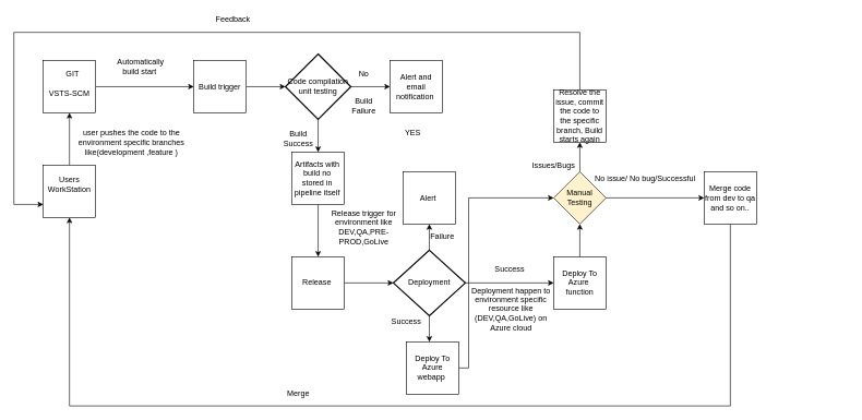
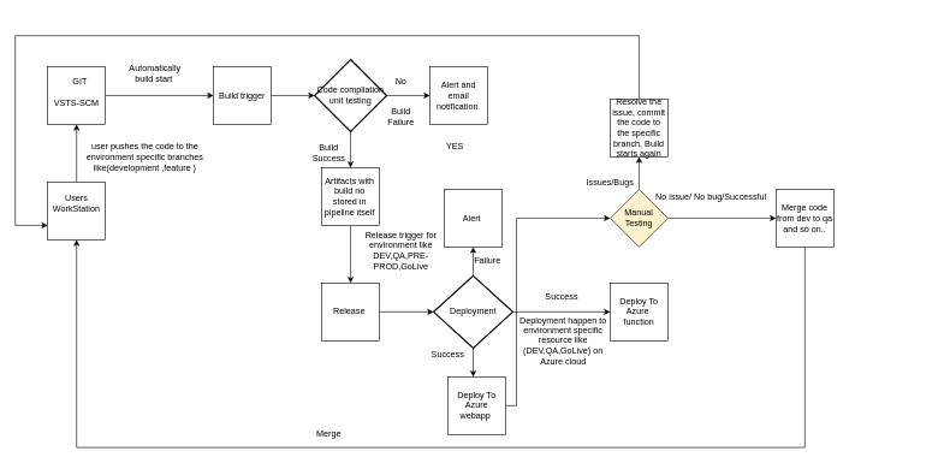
  <mxCell id="0" />
  <mxCell id="1" parent="0" />
  <mxCell id="2" value="" style="edgeStyle=orthogonalEdgeStyle;rounded=0;orthogonalLoop=1;jettySize=auto;html=1;" parent="1" source="3" target="5" edge="1"><mxGeometry relative="1" as="geometry" /></mxCell>
  <mxCell id="3" value="" style="whiteSpace=wrap;html=1;aspect=fixed;" parent="1" vertex="1"><mxGeometry x="65" y="92" width="80" height="80" as="geometry" /></mxCell>
  <mxCell id="4" value="" style="edgeStyle=orthogonalEdgeStyle;rounded=0;orthogonalLoop=1;jettySize=auto;html=1;" parent="1" source="5" target="15" edge="1"><mxGeometry relative="1" as="geometry" /></mxCell>
  <mxCell id="5" value="Build trigger" style="whiteSpace=wrap;html=1;aspect=fixed;" parent="1" vertex="1"><mxGeometry x="295" y="92" width="80" height="80" as="geometry" /></mxCell>
  <mxCell id="6" value="" style="edgeStyle=orthogonalEdgeStyle;rounded=0;orthogonalLoop=1;jettySize=auto;html=1;" parent="1" source="7" target="3" edge="1"><mxGeometry relative="1" as="geometry" /></mxCell>
  <mxCell id="7" value="" style="whiteSpace=wrap;html=1;aspect=fixed;" parent="1" vertex="1"><mxGeometry x="65" y="252" width="80" height="80" as="geometry" /></mxCell>
  <mxCell id="8" value="Users WorkStation" style="text;html=1;strokeColor=none;fillColor=none;align=center;verticalAlign=middle;whiteSpace=wrap;rounded=0;" parent="1" vertex="1"><mxGeometry x="85" y="272" width="40" height="20" as="geometry" /></mxCell>
  <mxCell id="9" value="GIT" style="text;html=1;strokeColor=none;fillColor=none;align=center;verticalAlign=middle;whiteSpace=wrap;rounded=0;" parent="1" vertex="1"><mxGeometry x="90" y="102" width="40" height="20" as="geometry" /></mxCell>
  <mxCell id="10" value="VSTS-SCM" style="text;html=1;strokeColor=none;fillColor=none;align=center;verticalAlign=middle;whiteSpace=wrap;rounded=0;" parent="1" vertex="1"><mxGeometry x="70" y="132" width="70" height="20" as="geometry" /></mxCell>
  <mxCell id="11" value="user pushes the code to the environment specific branches like(development ,feature )" style="text;html=1;strokeColor=none;fillColor=none;align=center;verticalAlign=middle;whiteSpace=wrap;rounded=0;" parent="1" vertex="1"><mxGeometry x="105" y="192" width="190" height="50" as="geometry" /></mxCell>
  <mxCell id="12" value="Automatically build start&amp;nbsp;" style="text;html=1;strokeColor=none;fillColor=none;align=center;verticalAlign=middle;whiteSpace=wrap;rounded=0;" parent="1" vertex="1"><mxGeometry x="174" y="82" width="80" height="37" as="geometry" /></mxCell>
  <mxCell id="13" value="" style="edgeStyle=orthogonalEdgeStyle;rounded=0;orthogonalLoop=1;jettySize=auto;html=1;" parent="1" source="15" target="16" edge="1"><mxGeometry relative="1" as="geometry" /></mxCell>
  <mxCell id="14" value="" style="edgeStyle=orthogonalEdgeStyle;rounded=0;orthogonalLoop=1;jettySize=auto;html=1;" parent="1" source="15" target="21" edge="1"><mxGeometry relative="1" as="geometry" /></mxCell>
  <mxCell id="15" value="Code compilation unit testing" style="strokeWidth=2;html=1;shape=mxgraph.flowchart.decision;whiteSpace=wrap;" parent="1" vertex="1"><mxGeometry x="435" y="82" width="100" height="100" as="geometry" /></mxCell>
  <mxCell id="16" value="" style="whiteSpace=wrap;html=1;aspect=fixed;" parent="1" vertex="1"><mxGeometry x="595" y="92" width="80" height="80" as="geometry" /></mxCell>
  <mxCell id="17" value="No" style="text;html=1;strokeColor=none;fillColor=none;align=center;verticalAlign=middle;whiteSpace=wrap;rounded=0;" parent="1" vertex="1"><mxGeometry x="535" y="102" width="40" height="20" as="geometry" /></mxCell>
  <mxCell id="18" value="Alert and email notification&amp;nbsp;" style="text;html=1;strokeColor=none;fillColor=none;align=center;verticalAlign=middle;whiteSpace=wrap;rounded=0;" parent="1" vertex="1"><mxGeometry x="615" y="122" width="40" height="20" as="geometry" /></mxCell>
  <mxCell id="19" value="Build Failure" style="text;html=1;strokeColor=none;fillColor=none;align=center;verticalAlign=middle;whiteSpace=wrap;rounded=0;" parent="1" vertex="1"><mxGeometry x="535" y="152" width="40" height="20" as="geometry" /></mxCell>
  <mxCell id="20" value="" style="edgeStyle=orthogonalEdgeStyle;rounded=0;orthogonalLoop=1;jettySize=auto;html=1;" parent="1" source="21" target="23" edge="1"><mxGeometry relative="1" as="geometry" /></mxCell>
  <mxCell id="21" value="" style="whiteSpace=wrap;html=1;aspect=fixed;" parent="1" vertex="1"><mxGeometry x="445" y="232" width="80" height="80" as="geometry" /></mxCell>
  <mxCell id="22" value="" style="edgeStyle=orthogonalEdgeStyle;rounded=0;orthogonalLoop=1;jettySize=auto;html=1;" parent="1" source="23" target="31" edge="1"><mxGeometry relative="1" as="geometry" /></mxCell>
  <mxCell id="23" value="Release&amp;nbsp;" style="whiteSpace=wrap;html=1;aspect=fixed;" parent="1" vertex="1"><mxGeometry x="445" y="392" width="80" height="80" as="geometry" /></mxCell>
  <mxCell id="24" value="YES" style="text;html=1;strokeColor=none;fillColor=none;align=center;verticalAlign=middle;whiteSpace=wrap;rounded=0;" parent="1" vertex="1"><mxGeometry x="610" y="192" width="40" height="20" as="geometry" /></mxCell>
  <mxCell id="25" value="Build Success" style="text;html=1;strokeColor=none;fillColor=none;align=center;verticalAlign=middle;whiteSpace=wrap;rounded=0;" parent="1" vertex="1"><mxGeometry x="435" y="202" width="40" height="20" as="geometry" /></mxCell>
  <mxCell id="26" value="Artifacts with build no stored in pipeline itself" style="text;html=1;strokeColor=none;fillColor=none;align=center;verticalAlign=middle;whiteSpace=wrap;rounded=0;" parent="1" vertex="1"><mxGeometry x="444" y="242" width="80" height="60" as="geometry" /></mxCell>
  <mxCell id="27" value="Release trigger for environment like DEV,QA,PRE-PROD,GoLive" style="text;html=1;strokeColor=none;fillColor=none;align=center;verticalAlign=middle;whiteSpace=wrap;rounded=0;" parent="1" vertex="1"><mxGeometry x="490" y="312" width="130" height="70" as="geometry" /></mxCell>
  <mxCell id="28" value="" style="edgeStyle=orthogonalEdgeStyle;rounded=0;orthogonalLoop=1;jettySize=auto;html=1;" parent="1" source="31" target="32" edge="1"><mxGeometry relative="1" as="geometry" /></mxCell>
  <mxCell id="29" value="" style="edgeStyle=orthogonalEdgeStyle;rounded=0;orthogonalLoop=1;jettySize=auto;html=1;" parent="1" source="31" target="35" edge="1"><mxGeometry relative="1" as="geometry" /></mxCell>
  <mxCell id="30" value="" style="edgeStyle=orthogonalEdgeStyle;rounded=0;orthogonalLoop=1;jettySize=auto;html=1;" edge="1" parent="1" source="31"><mxGeometry relative="1" as="geometry"><mxPoint x="655" y="522" as="targetPoint" /></mxGeometry></mxCell>
  <mxCell id="31" value="Deployment&lt;br&gt;" style="strokeWidth=2;html=1;shape=mxgraph.flowchart.decision;whiteSpace=wrap;" parent="1" vertex="1"><mxGeometry x="600" y="382" width="110" height="100" as="geometry" /></mxCell>
  <mxCell id="32" value="Alert&amp;nbsp;" style="whiteSpace=wrap;html=1;aspect=fixed;" parent="1" vertex="1"><mxGeometry x="615" y="262" width="80" height="80" as="geometry" /></mxCell>
  <mxCell id="33" value="Failure" style="text;html=1;strokeColor=none;fillColor=none;align=center;verticalAlign=middle;whiteSpace=wrap;rounded=0;" parent="1" vertex="1"><mxGeometry x="655" y="352" width="40" height="20" as="geometry" /></mxCell>
- <mxCell id="34" value="" style="edgeStyle=orthogonalEdgeStyle;rounded=0;orthogonalLoop=1;jettySize=auto;html=1;" parent="1" source="35" target="40" edge="1"><mxGeometry relative="1" as="geometry" /></mxCell>
  <mxCell id="35" value="Deploy To Azure&amp;nbsp; function" style="whiteSpace=wrap;html=1;aspect=fixed;direction=south;" parent="1" vertex="1"><mxGeometry x="845" y="392" width="80" height="80" as="geometry" /></mxCell>
  <mxCell id="36" value="Success" style="text;html=1;strokeColor=none;fillColor=none;align=center;verticalAlign=middle;whiteSpace=wrap;rounded=0;" parent="1" vertex="1"><mxGeometry x="757.5" y="402" width="40" height="20" as="geometry" /></mxCell>
  <mxCell id="37" value="Deployment happen to environment specific resource like (DEV,QA,GoLive) on Azure cloud" style="text;html=1;strokeColor=none;fillColor=none;align=center;verticalAlign=middle;whiteSpace=wrap;rounded=0;" parent="1" vertex="1"><mxGeometry x="715" y="442" width="130" height="60" as="geometry" /></mxCell>
  <mxCell id="38" value="" style="edgeStyle=orthogonalEdgeStyle;rounded=0;orthogonalLoop=1;jettySize=auto;html=1;" parent="1" source="40" target="42" edge="1"><mxGeometry relative="1" as="geometry" /></mxCell>
  <mxCell id="39" value="" style="edgeStyle=orthogonalEdgeStyle;rounded=0;orthogonalLoop=1;jettySize=auto;html=1;" parent="1" source="40" target="45" edge="1"><mxGeometry relative="1" as="geometry" /></mxCell>
  <mxCell id="40" value="Manual Testing" style="rhombus;whiteSpace=wrap;html=1;direction=south;fillColor=#fff2cc;" parent="1" vertex="1"><mxGeometry x="845" y="262" width="80" height="80" as="geometry" /></mxCell>
  <mxCell id="41" style="edgeStyle=orthogonalEdgeStyle;rounded=0;orthogonalLoop=1;jettySize=auto;html=1;entryX=0;entryY=0.75;entryDx=0;entryDy=0;" edge="1" parent="1" source="42" target="7"><mxGeometry relative="1" as="geometry"><Array as="points"><mxPoint x="885" y="49" /><mxPoint x="20" y="49" /><mxPoint x="20" y="312" /></Array></mxGeometry></mxCell>
  <mxCell id="42" value="Resolve the issue, commit the code to the specific branch, Build starts again" style="whiteSpace=wrap;html=1;aspect=fixed;" parent="1" vertex="1"><mxGeometry x="845" y="137" width="80" height="80" as="geometry" /></mxCell>
  <mxCell id="43" value="Issues/Bugs" style="text;html=1;strokeColor=none;fillColor=none;align=center;verticalAlign=middle;whiteSpace=wrap;rounded=0;" parent="1" vertex="1"><mxGeometry x="805" y="242" width="80" height="20" as="geometry" /></mxCell>
  <mxCell id="44" style="edgeStyle=orthogonalEdgeStyle;rounded=0;orthogonalLoop=1;jettySize=auto;html=1;entryX=0.5;entryY=1;entryDx=0;entryDy=0;" edge="1" parent="1" source="45" target="7"><mxGeometry relative="1" as="geometry"><mxPoint x="100" y="440" as="targetPoint" /><Array as="points"><mxPoint x="1115" y="620" /><mxPoint x="105" y="620" /></Array></mxGeometry></mxCell>
  <mxCell id="45" value="Merge code from dev to qa and so on..&lt;br&gt;" style="whiteSpace=wrap;html=1;aspect=fixed;" parent="1" vertex="1"><mxGeometry x="1075" y="262" width="80" height="80" as="geometry" /></mxCell>
  <mxCell id="46" value="No issue/ No bug/Successful" style="text;html=1;strokeColor=none;fillColor=none;align=center;verticalAlign=middle;whiteSpace=wrap;rounded=0;" parent="1" vertex="1"><mxGeometry x="905" y="262" width="160" height="20" as="geometry" /></mxCell>
  <mxCell id="47" value="" style="edgeStyle=orthogonalEdgeStyle;rounded=0;orthogonalLoop=1;jettySize=auto;html=1;" parent="1" edge="1"><mxGeometry relative="1" as="geometry"><mxPoint x="1294" y="353" as="sourcePoint" /></mxGeometry></mxCell>
  <mxCell id="48" style="edgeStyle=orthogonalEdgeStyle;rounded=0;orthogonalLoop=1;jettySize=auto;html=1;entryX=0.5;entryY=1;entryDx=0;entryDy=0;" edge="1" parent="1" source="49" target="40"><mxGeometry relative="1" as="geometry"><mxPoint x="765" y="302" as="targetPoint" /><Array as="points"><mxPoint x="715" y="562" /><mxPoint x="715" y="302" /></Array></mxGeometry></mxCell>
  <mxCell id="49" value="Deploy To Azure webapp&amp;nbsp;" style="whiteSpace=wrap;html=1;aspect=fixed;direction=south;" vertex="1" parent="1"><mxGeometry x="620" y="522" width="80" height="80" as="geometry" /></mxCell>
  <mxCell id="50" value="Success" style="text;html=1;strokeColor=none;fillColor=none;align=center;verticalAlign=middle;whiteSpace=wrap;rounded=0;" vertex="1" parent="1"><mxGeometry x="600" y="482" width="40" height="20" as="geometry" /></mxCell>
- <mxCell id="51" value="Feedback" style="text;html=1;strokeColor=none;fillColor=none;align=center;verticalAlign=middle;whiteSpace=wrap;rounded=0;" vertex="1" parent="1"><mxGeometry x="330" y="20" width="50" height="20" as="geometry" /></mxCell>
  <mxCell id="52" value="Merge" style="text;html=1;strokeColor=none;fillColor=none;align=center;verticalAlign=middle;whiteSpace=wrap;rounded=0;" vertex="1" parent="1"><mxGeometry x="435" y="592" width="40" height="20" as="geometry" /></mxCell>
